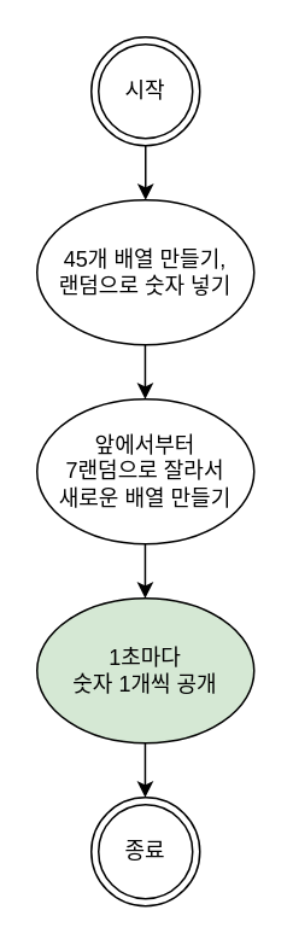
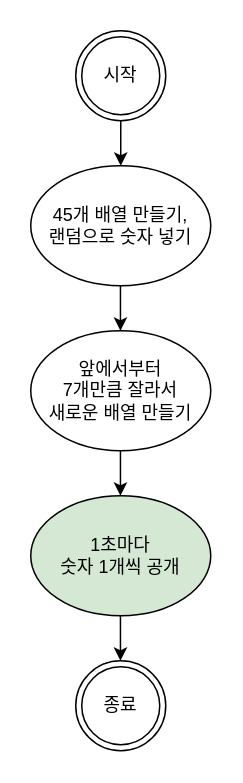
  <mxCell id="0" />
  <mxCell id="1" parent="0" />
  <mxCell id="2" value="종료" style="ellipse;shape=doubleEllipse;whiteSpace=wrap;html=1;aspect=fixed;" vertex="1" parent="1"><mxGeometry x="50" y="440" width="60" height="60" as="geometry" /></mxCell>
  <mxCell id="3" value="" style="endArrow=classic;html=1;rounded=0;" edge="1" parent="1"><mxGeometry width="50" height="50" relative="1" as="geometry"><mxPoint x="80" y="80" as="sourcePoint" /><mxPoint x="80" y="110" as="targetPoint" /></mxGeometry></mxCell>
  <mxCell id="4" value="45개 배열 만들기,&lt;br&gt;랜덤으로 숫자 넣기" style="ellipse;whiteSpace=wrap;html=1;" vertex="1" parent="1"><mxGeometry x="20" y="110" width="120" height="80" as="geometry" /></mxCell>
  <mxCell id="5" value="" style="endArrow=classic;html=1;rounded=0;" edge="1" parent="1"><mxGeometry width="50" height="50" relative="1" as="geometry"><mxPoint x="79.8" y="190" as="sourcePoint" /><mxPoint x="79.8" y="220" as="targetPoint" /></mxGeometry></mxCell>
- <mxCell id="6" value="앞에서부터&lt;br&gt;7랜덤으로 잘라서&lt;br&gt;새로운 배열 만들기" style="ellipse;whiteSpace=wrap;html=1;" vertex="1" parent="1"><mxGeometry x="20" y="220" width="120" height="80" as="geometry" /></mxCell>
+ <mxCell id="6" value="앞에서부터&lt;br&gt;7개만큼 잘라서&lt;br&gt;새로운 배열 만들기" style="ellipse;whiteSpace=wrap;html=1;" vertex="1" parent="1"><mxGeometry x="20" y="220" width="120" height="80" as="geometry" /></mxCell>
  <mxCell id="7" value="" style="endArrow=classic;html=1;rounded=0;" edge="1" parent="1"><mxGeometry width="50" height="50" relative="1" as="geometry"><mxPoint x="79.8" y="300" as="sourcePoint" /><mxPoint x="79.8" y="330" as="targetPoint" /></mxGeometry></mxCell>
  <mxCell id="8" value="1초마다&lt;br&gt;숫자 1개씩 공개" style="ellipse;whiteSpace=wrap;html=1;fillColor=#d5e8d4;" vertex="1" parent="1"><mxGeometry x="20" y="330" width="120" height="80" as="geometry" /></mxCell>
  <mxCell id="9" value="" style="endArrow=classic;html=1;rounded=0;" edge="1" parent="1"><mxGeometry width="50" height="50" relative="1" as="geometry"><mxPoint x="79.8" y="410" as="sourcePoint" /><mxPoint x="79.8" y="440" as="targetPoint" /></mxGeometry></mxCell>
  <mxCell id="10" value="시작" style="ellipse;shape=doubleEllipse;whiteSpace=wrap;html=1;aspect=fixed;" vertex="1" parent="1"><mxGeometry x="50" y="20" width="60" height="60" as="geometry" /></mxCell>
